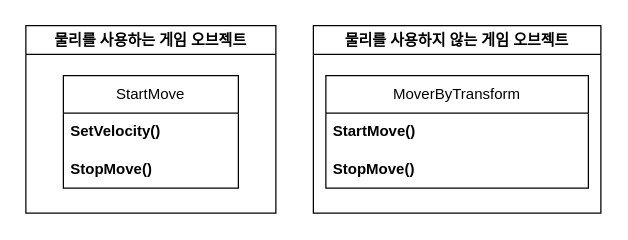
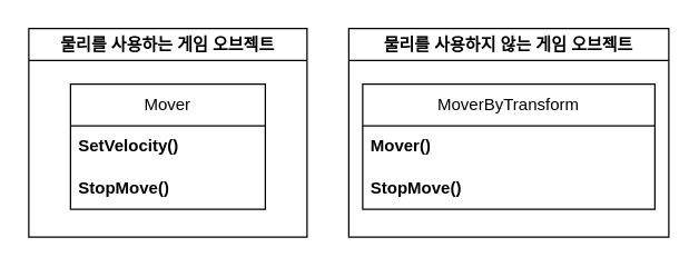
  <mxCell id="0" />
  <mxCell id="1" parent="0" />
  <mxCell id="2" value="물리를 사용하는 게임 오브젝트" style="swimlane;whiteSpace=wrap;html=1;" vertex="1" parent="1"><mxGeometry x="20" y="20" width="200" height="150" as="geometry" /></mxCell>
- <mxCell id="3" value="StartMove" style="swimlane;fontStyle=0;childLayout=stackLayout;horizontal=1;startSize=30;horizontalStack=0;resizeParent=1;resizeParentMax=0;resizeLast=0;collapsible=1;marginBottom=0;whiteSpace=wrap;html=1;" vertex="1" parent="2"><mxGeometry x="30" y="40" width="140" height="90" as="geometry" /></mxCell>
+ <mxCell id="3" value="Mover" style="swimlane;fontStyle=0;childLayout=stackLayout;horizontal=1;startSize=30;horizontalStack=0;resizeParent=1;resizeParentMax=0;resizeLast=0;collapsible=1;marginBottom=0;whiteSpace=wrap;html=1;" vertex="1" parent="2"><mxGeometry x="30" y="40" width="140" height="90" as="geometry" /></mxCell>
  <mxCell id="4" value="SetVelocity()" style="text;strokeColor=none;fillColor=none;align=left;verticalAlign=middle;spacingLeft=4;spacingRight=4;overflow=hidden;points=[[0,0.5],[1,0.5]];portConstraint=eastwest;rotatable=0;whiteSpace=wrap;html=1;fontStyle=1" vertex="1" parent="3"><mxGeometry y="30" width="140" height="30" as="geometry" /></mxCell>
  <mxCell id="5" value="StopMove()" style="text;strokeColor=none;fillColor=none;align=left;verticalAlign=middle;spacingLeft=4;spacingRight=4;overflow=hidden;points=[[0,0.5],[1,0.5]];portConstraint=eastwest;rotatable=0;whiteSpace=wrap;html=1;fontStyle=1" vertex="1" parent="3"><mxGeometry y="60" width="140" height="30" as="geometry" /></mxCell>
  <mxCell id="6" value="물리를 사용하지 않는 게임 오브젝트" style="swimlane;whiteSpace=wrap;html=1;" vertex="1" parent="1"><mxGeometry x="250" y="20" width="230" height="150" as="geometry" /></mxCell>
  <mxCell id="7" value="MoverByTransform" style="swimlane;fontStyle=0;childLayout=stackLayout;horizontal=1;startSize=30;horizontalStack=0;resizeParent=1;resizeParentMax=0;resizeLast=0;collapsible=1;marginBottom=0;whiteSpace=wrap;html=1;" vertex="1" parent="6"><mxGeometry x="10" y="40" width="210" height="90" as="geometry" /></mxCell>
- <mxCell id="8" value="StartMove()" style="text;strokeColor=none;fillColor=none;align=left;verticalAlign=middle;spacingLeft=4;spacingRight=4;overflow=hidden;points=[[0,0.5],[1,0.5]];portConstraint=eastwest;rotatable=0;whiteSpace=wrap;html=1;fontStyle=1" vertex="1" parent="7"><mxGeometry y="30" width="210" height="30" as="geometry" /></mxCell>
+ <mxCell id="8" value="Mover()" style="text;strokeColor=none;fillColor=none;align=left;verticalAlign=middle;spacingLeft=4;spacingRight=4;overflow=hidden;points=[[0,0.5],[1,0.5]];portConstraint=eastwest;rotatable=0;whiteSpace=wrap;html=1;fontStyle=1" vertex="1" parent="7"><mxGeometry y="30" width="210" height="30" as="geometry" /></mxCell>
  <mxCell id="9" value="StopMove()" style="text;strokeColor=none;fillColor=none;align=left;verticalAlign=middle;spacingLeft=4;spacingRight=4;overflow=hidden;points=[[0,0.5],[1,0.5]];portConstraint=eastwest;rotatable=0;whiteSpace=wrap;html=1;fontStyle=1" vertex="1" parent="7"><mxGeometry y="60" width="210" height="30" as="geometry" /></mxCell>
